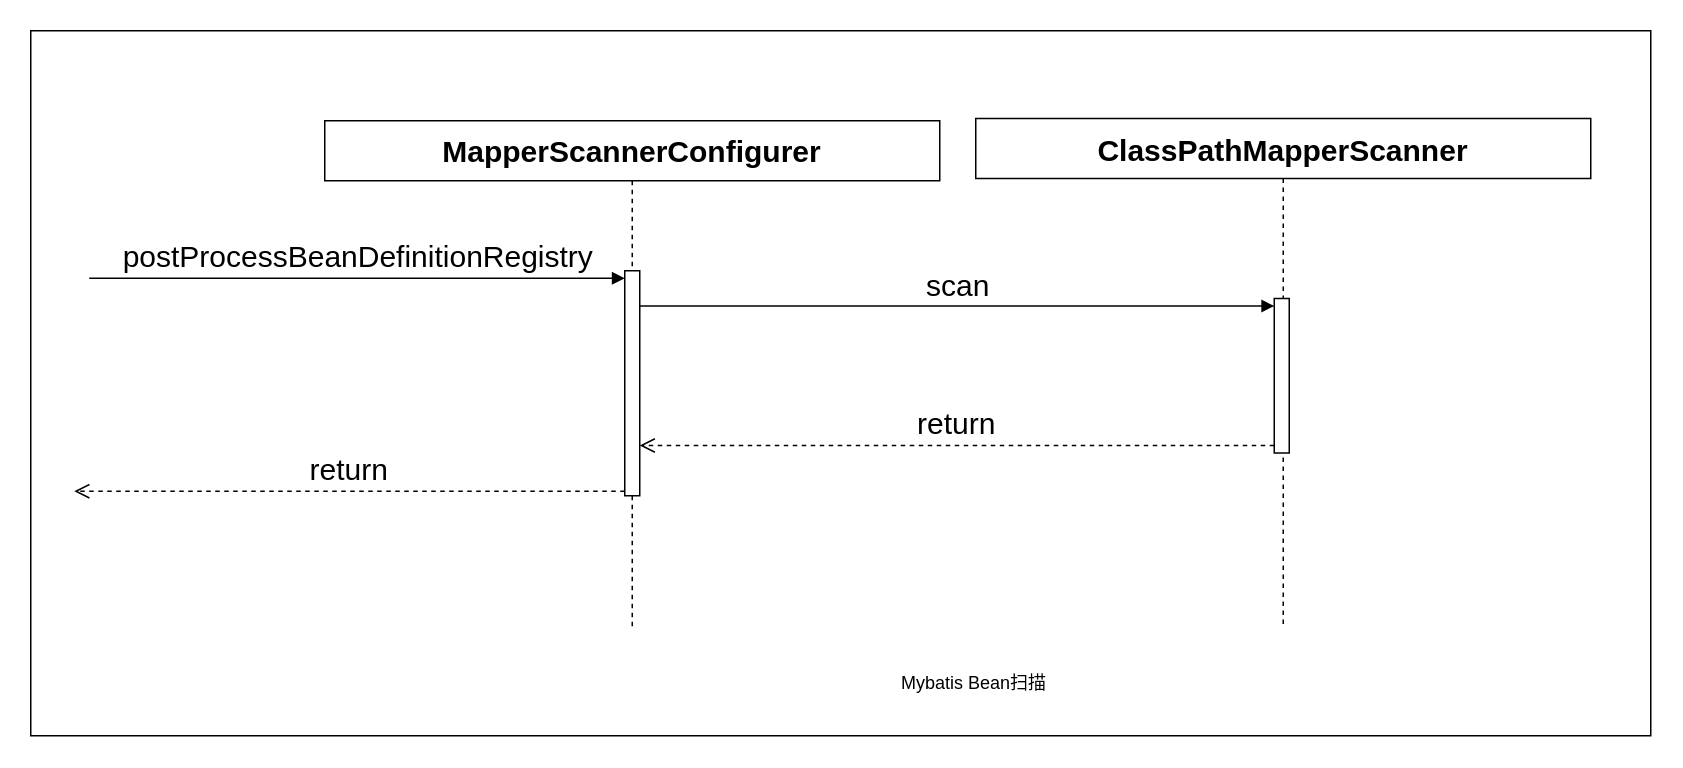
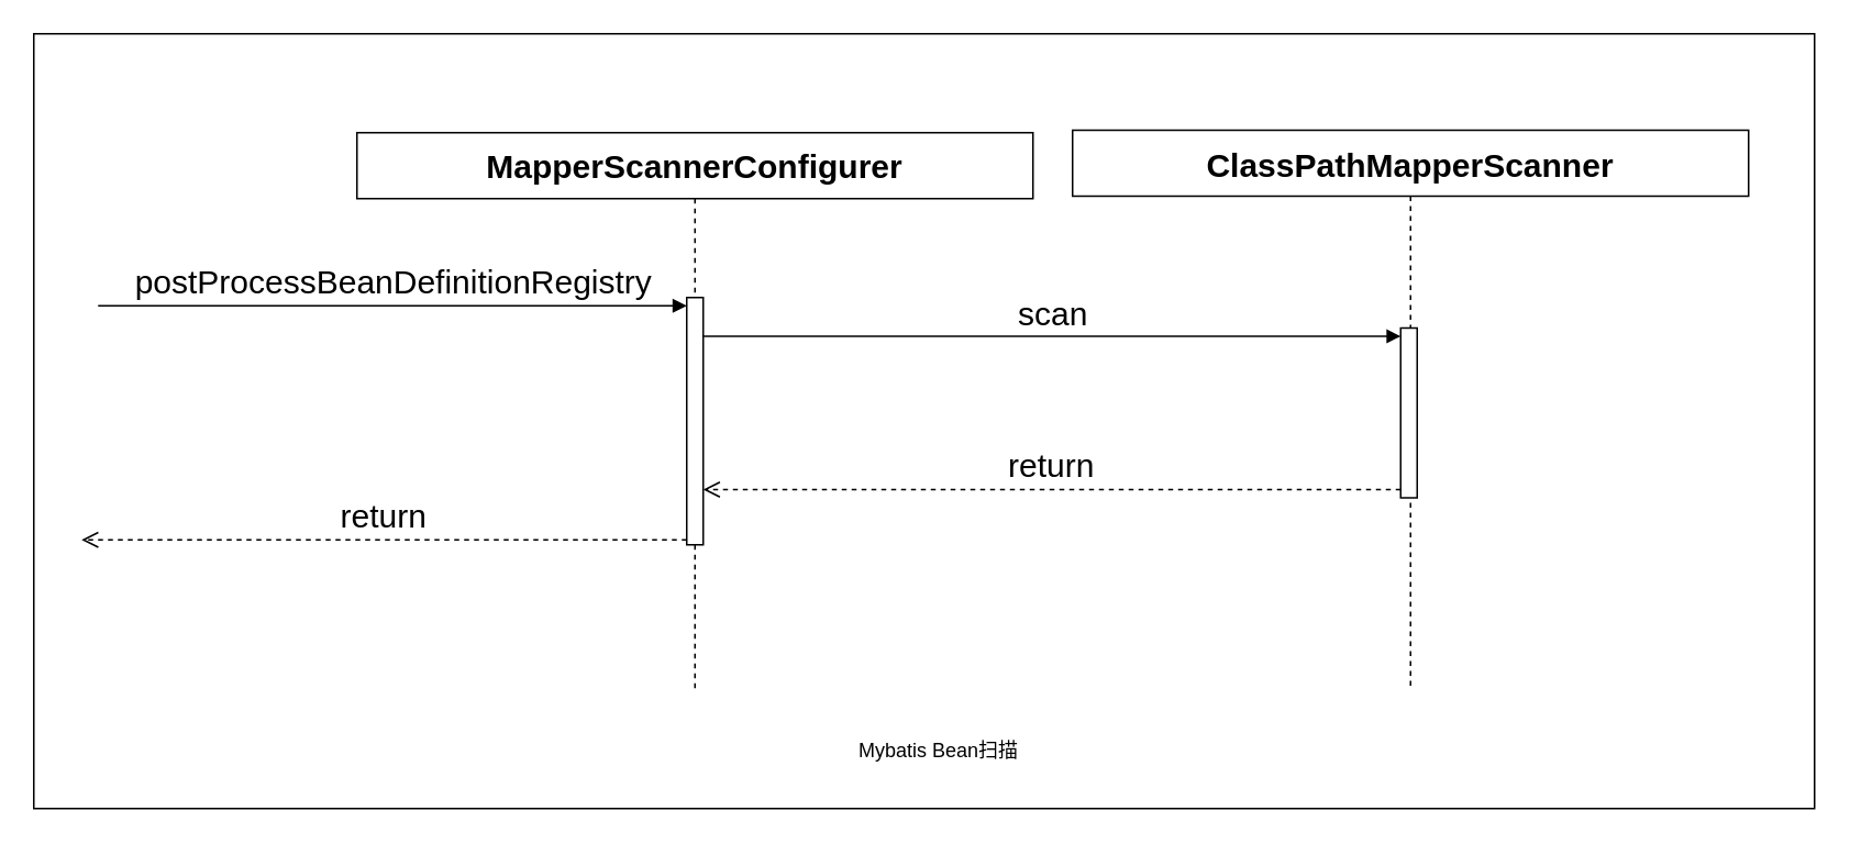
  <mxCell id="0" />
  <mxCell id="1" parent="0" />
  <mxCell id="2" value="" style="rounded=0;whiteSpace=wrap;html=1;" parent="1" vertex="1"><mxGeometry x="20" y="20" width="1080" height="470" as="geometry" /></mxCell>
  <mxCell id="3" value="&lt;b&gt;MapperScannerConfigurer&lt;/b&gt;" style="shape=umlLifeline;perimeter=lifelinePerimeter;whiteSpace=wrap;html=1;container=1;dropTarget=0;collapsible=0;recursiveResize=0;outlineConnect=0;portConstraint=eastwest;newEdgeStyle={&quot;curved&quot;:0,&quot;rounded&quot;:0};fontSize=20;" parent="1" vertex="1"><mxGeometry x="216" y="80" width="410" height="340" as="geometry" /></mxCell>
  <mxCell id="4" value="" style="html=1;points=[[0,0,0,0,5],[0,1,0,0,-5],[1,0,0,0,5],[1,1,0,0,-5]];perimeter=orthogonalPerimeter;outlineConnect=0;targetShapes=umlLifeline;portConstraint=eastwest;newEdgeStyle={&quot;curved&quot;:0,&quot;rounded&quot;:0};fontSize=20;" parent="1" vertex="1"><mxGeometry x="416" y="180" width="10" height="150" as="geometry" /></mxCell>
  <mxCell id="5" value="postProcessBeanDefinitionRegistry" style="html=1;verticalAlign=bottom;endArrow=block;curved=0;rounded=0;entryX=0;entryY=0;entryDx=0;entryDy=5;fontSize=20;" parent="1" target="4" edge="1"><mxGeometry relative="1" as="geometry"><mxPoint x="59" y="185" as="sourcePoint" /></mxGeometry></mxCell>
  <mxCell id="6" value="return" style="html=1;verticalAlign=bottom;endArrow=open;dashed=1;endSize=8;curved=0;rounded=0;exitX=0;exitY=1;exitDx=0;exitDy=-5;fontSize=20;" parent="1" edge="1"><mxGeometry relative="1" as="geometry"><mxPoint x="49" y="327" as="targetPoint" /><mxPoint x="416" y="327" as="sourcePoint" /></mxGeometry></mxCell>
  <mxCell id="7" value="&lt;b&gt;ClassPathMapperScanner&lt;/b&gt;" style="shape=umlLifeline;perimeter=lifelinePerimeter;whiteSpace=wrap;html=1;container=1;dropTarget=0;collapsible=0;recursiveResize=0;outlineConnect=0;portConstraint=eastwest;newEdgeStyle={&quot;curved&quot;:0,&quot;rounded&quot;:0};fontSize=20;" parent="1" vertex="1"><mxGeometry x="650" y="78.5" width="410" height="340" as="geometry" /></mxCell>
  <mxCell id="8" value="" style="html=1;points=[[0,0,0,0,5],[0,1,0,0,-5],[1,0,0,0,5],[1,1,0,0,-5]];perimeter=orthogonalPerimeter;outlineConnect=0;targetShapes=umlLifeline;portConstraint=eastwest;newEdgeStyle={&quot;curved&quot;:0,&quot;rounded&quot;:0};fontSize=20;" parent="7" vertex="1"><mxGeometry x="199" y="120" width="10" height="103" as="geometry" /></mxCell>
  <mxCell id="9" value="scan" style="html=1;verticalAlign=bottom;endArrow=block;curved=0;rounded=0;entryX=0;entryY=0;entryDx=0;entryDy=5;fontSize=20;" parent="1" source="4" target="8" edge="1"><mxGeometry relative="1" as="geometry"><mxPoint x="641" y="203.5" as="sourcePoint" /></mxGeometry></mxCell>
  <mxCell id="10" value="return" style="html=1;verticalAlign=bottom;endArrow=open;dashed=1;endSize=8;curved=0;rounded=0;exitX=0;exitY=1;exitDx=0;exitDy=-5;fontSize=20;" parent="1" source="8" target="4" edge="1"><mxGeometry relative="1" as="geometry"><mxPoint x="429" y="296" as="targetPoint" /></mxGeometry></mxCell>
- <mxCell id="11" value="Mybatis Bean扫描" style="text;html=1;align=center;verticalAlign=middle;whiteSpace=wrap;rounded=0;" parent="1" vertex="1"><mxGeometry x="579" y="440" width="140" height="30" as="geometry" /></mxCell>
+ <mxCell id="11" value="Mybatis Bean扫描" style="text;html=1;align=center;verticalAlign=middle;whiteSpace=wrap;rounded=0;" parent="1" vertex="1"><mxGeometry x="499" y="440" width="140" height="30" as="geometry" /></mxCell>
